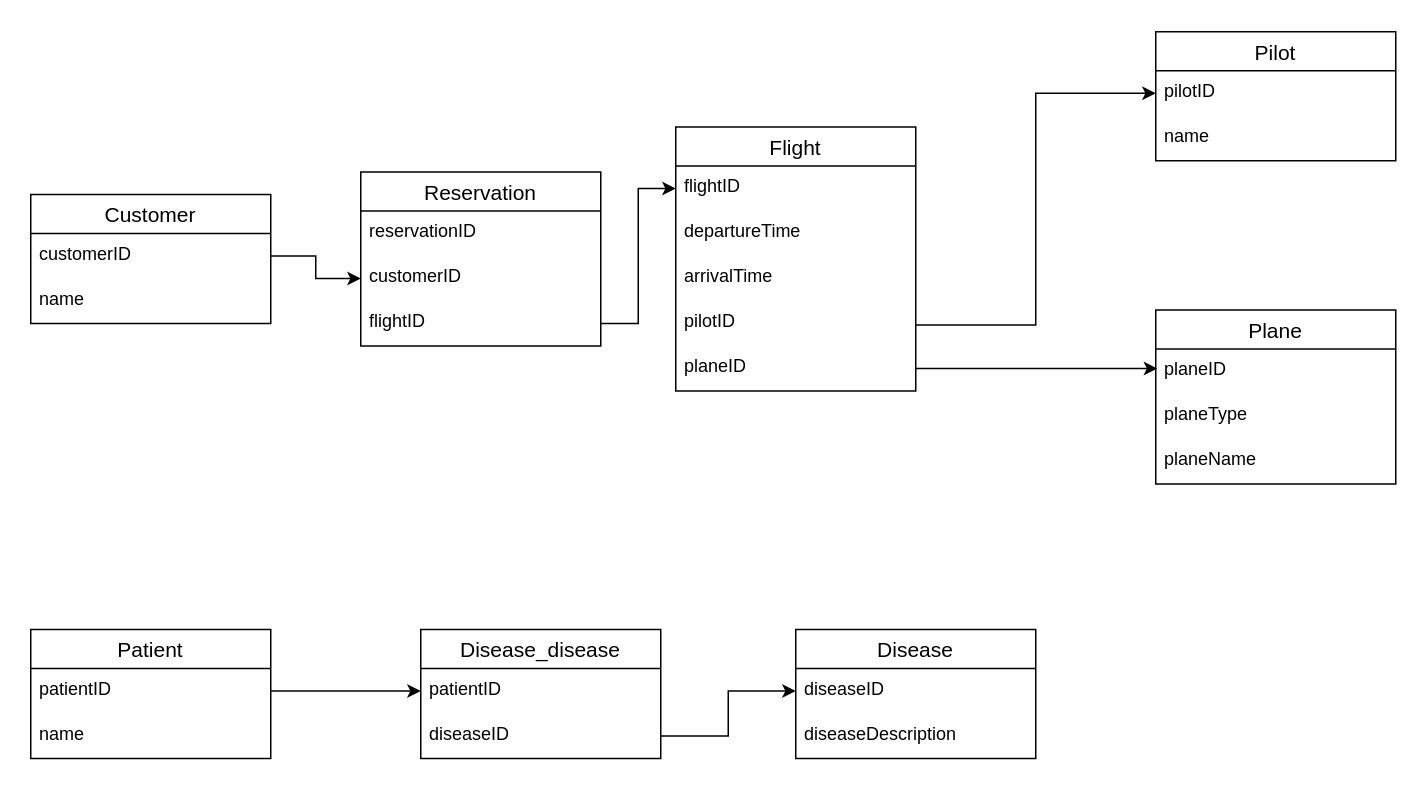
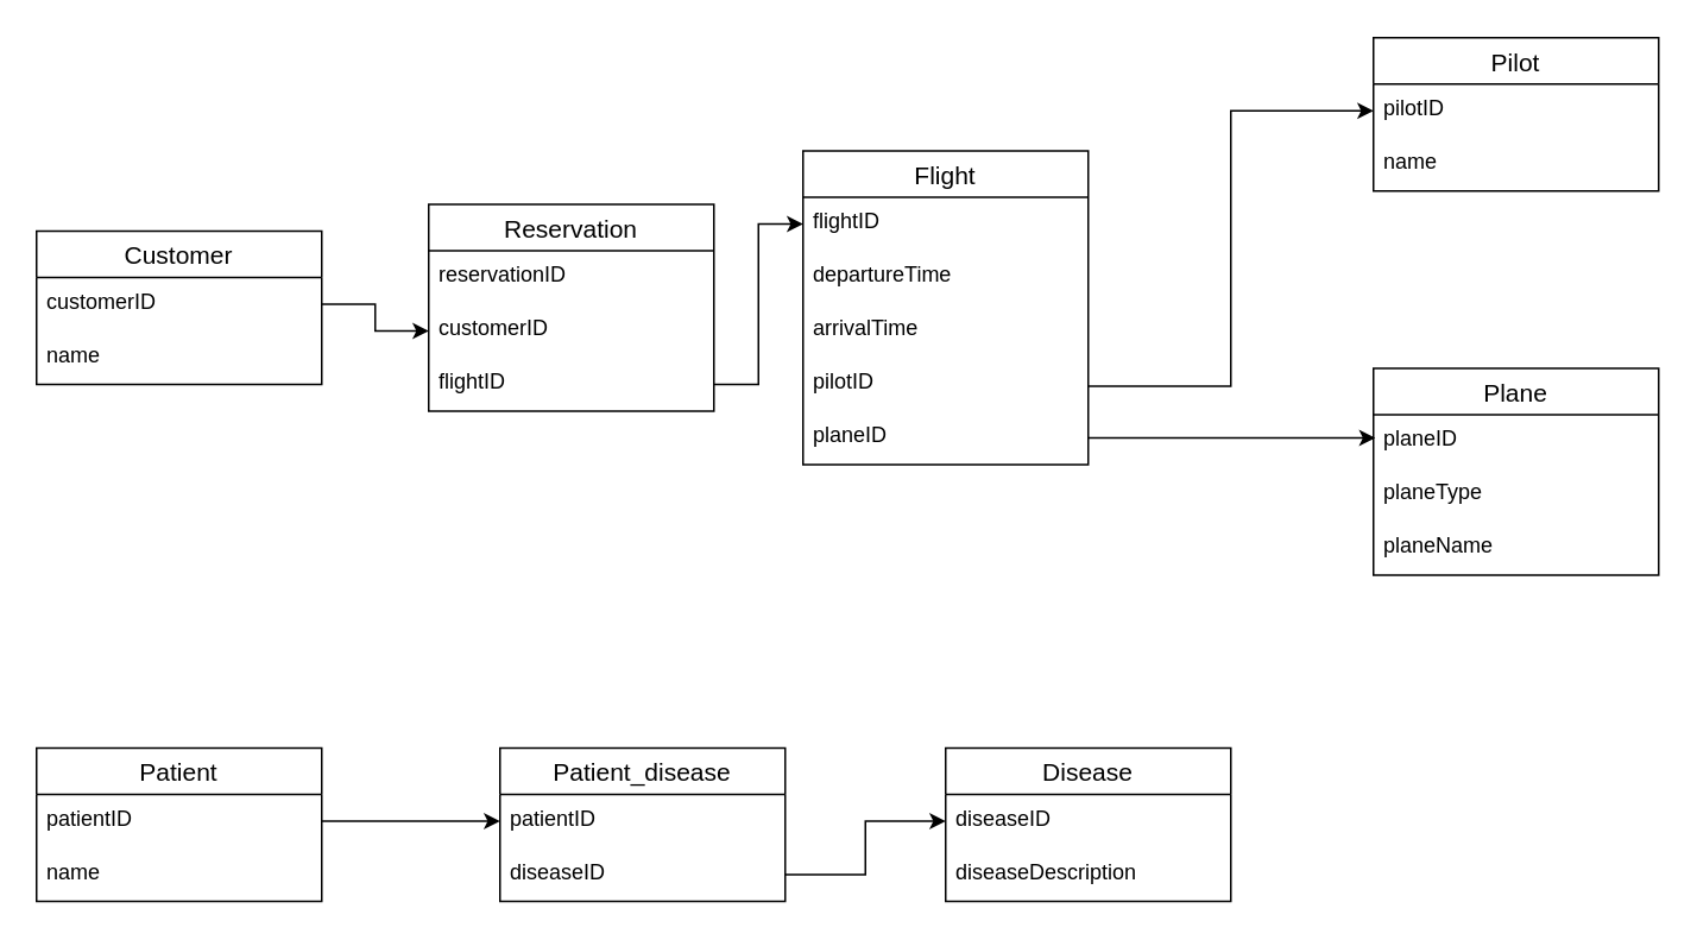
  <mxCell id="0" />
  <mxCell id="1" parent="0" />
  <mxCell id="2" value="Customer" style="swimlane;fontStyle=0;childLayout=stackLayout;horizontal=1;startSize=26;horizontalStack=0;resizeParent=1;resizeParentMax=0;resizeLast=0;collapsible=1;marginBottom=0;align=center;fontSize=14;" vertex="1" parent="1"><mxGeometry x="20" y="129" width="160" height="86" as="geometry" /></mxCell>
  <mxCell id="3" value="customerID" style="text;strokeColor=none;fillColor=none;spacingLeft=4;spacingRight=4;overflow=hidden;rotatable=0;points=[[0,0.5],[1,0.5]];portConstraint=eastwest;fontSize=12;" vertex="1" parent="2"><mxGeometry y="26" width="160" height="30" as="geometry" /></mxCell>
  <mxCell id="4" value="name" style="text;strokeColor=none;fillColor=none;spacingLeft=4;spacingRight=4;overflow=hidden;rotatable=0;points=[[0,0.5],[1,0.5]];portConstraint=eastwest;fontSize=12;" vertex="1" parent="2"><mxGeometry y="56" width="160" height="30" as="geometry" /></mxCell>
  <mxCell id="5" style="edgeStyle=orthogonalEdgeStyle;rounded=0;orthogonalLoop=1;jettySize=auto;html=1;exitX=1;exitY=0.75;exitDx=0;exitDy=0;entryX=0;entryY=0.5;entryDx=0;entryDy=0;" edge="1" parent="1" source="6" target="13"><mxGeometry relative="1" as="geometry" /></mxCell>
  <mxCell id="6" value="Flight" style="swimlane;fontStyle=0;childLayout=stackLayout;horizontal=1;startSize=26;horizontalStack=0;resizeParent=1;resizeParentMax=0;resizeLast=0;collapsible=1;marginBottom=0;align=center;fontSize=14;" vertex="1" parent="1"><mxGeometry x="450" y="84" width="160" height="176" as="geometry" /></mxCell>
  <mxCell id="7" value="flightID" style="text;strokeColor=none;fillColor=none;spacingLeft=4;spacingRight=4;overflow=hidden;rotatable=0;points=[[0,0.5],[1,0.5]];portConstraint=eastwest;fontSize=12;" vertex="1" parent="6"><mxGeometry y="26" width="160" height="30" as="geometry" /></mxCell>
  <mxCell id="8" value="departureTime" style="text;strokeColor=none;fillColor=none;spacingLeft=4;spacingRight=4;overflow=hidden;rotatable=0;points=[[0,0.5],[1,0.5]];portConstraint=eastwest;fontSize=12;" vertex="1" parent="6"><mxGeometry y="56" width="160" height="30" as="geometry" /></mxCell>
  <mxCell id="9" value="arrivalTime" style="text;strokeColor=none;fillColor=none;spacingLeft=4;spacingRight=4;overflow=hidden;rotatable=0;points=[[0,0.5],[1,0.5]];portConstraint=eastwest;fontSize=12;" vertex="1" parent="6"><mxGeometry y="86" width="160" height="30" as="geometry" /></mxCell>
  <mxCell id="10" value="pilotID" style="text;strokeColor=none;fillColor=none;spacingLeft=4;spacingRight=4;overflow=hidden;rotatable=0;points=[[0,0.5],[1,0.5]];portConstraint=eastwest;fontSize=12;" vertex="1" parent="6"><mxGeometry y="116" width="160" height="30" as="geometry" /></mxCell>
  <mxCell id="11" value="planeID" style="text;strokeColor=none;fillColor=none;spacingLeft=4;spacingRight=4;overflow=hidden;rotatable=0;points=[[0,0.5],[1,0.5]];portConstraint=eastwest;fontSize=12;" vertex="1" parent="6"><mxGeometry y="146" width="160" height="30" as="geometry" /></mxCell>
  <mxCell id="12" value="Pilot" style="swimlane;fontStyle=0;childLayout=stackLayout;horizontal=1;startSize=26;horizontalStack=0;resizeParent=1;resizeParentMax=0;resizeLast=0;collapsible=1;marginBottom=0;align=center;fontSize=14;" vertex="1" parent="1"><mxGeometry x="770" y="20.5" width="160" height="86" as="geometry" /></mxCell>
  <mxCell id="13" value="pilotID" style="text;strokeColor=none;fillColor=none;spacingLeft=4;spacingRight=4;overflow=hidden;rotatable=0;points=[[0,0.5],[1,0.5]];portConstraint=eastwest;fontSize=12;" vertex="1" parent="12"><mxGeometry y="26" width="160" height="30" as="geometry" /></mxCell>
  <mxCell id="14" value="name" style="text;strokeColor=none;fillColor=none;spacingLeft=4;spacingRight=4;overflow=hidden;rotatable=0;points=[[0,0.5],[1,0.5]];portConstraint=eastwest;fontSize=12;" vertex="1" parent="12"><mxGeometry y="56" width="160" height="30" as="geometry" /></mxCell>
  <mxCell id="15" value="Reservation" style="swimlane;fontStyle=0;childLayout=stackLayout;horizontal=1;startSize=26;horizontalStack=0;resizeParent=1;resizeParentMax=0;resizeLast=0;collapsible=1;marginBottom=0;align=center;fontSize=14;" vertex="1" parent="1"><mxGeometry x="240" y="114" width="160" height="116" as="geometry" /></mxCell>
  <mxCell id="16" value="reservationID" style="text;strokeColor=none;fillColor=none;spacingLeft=4;spacingRight=4;overflow=hidden;rotatable=0;points=[[0,0.5],[1,0.5]];portConstraint=eastwest;fontSize=12;" vertex="1" parent="15"><mxGeometry y="26" width="160" height="30" as="geometry" /></mxCell>
  <mxCell id="17" value="customerID" style="text;strokeColor=none;fillColor=none;spacingLeft=4;spacingRight=4;overflow=hidden;rotatable=0;points=[[0,0.5],[1,0.5]];portConstraint=eastwest;fontSize=12;" vertex="1" parent="15"><mxGeometry y="56" width="160" height="30" as="geometry" /></mxCell>
  <mxCell id="18" value="flightID" style="text;strokeColor=none;fillColor=none;spacingLeft=4;spacingRight=4;overflow=hidden;rotatable=0;points=[[0,0.5],[1,0.5]];portConstraint=eastwest;fontSize=12;" vertex="1" parent="15"><mxGeometry y="86" width="160" height="30" as="geometry" /></mxCell>
  <mxCell id="19" value="Plane" style="swimlane;fontStyle=0;childLayout=stackLayout;horizontal=1;startSize=26;horizontalStack=0;resizeParent=1;resizeParentMax=0;resizeLast=0;collapsible=1;marginBottom=0;align=center;fontSize=14;" vertex="1" parent="1"><mxGeometry x="770" y="206" width="160" height="116" as="geometry" /></mxCell>
  <mxCell id="20" value="planeID" style="text;strokeColor=none;fillColor=none;spacingLeft=4;spacingRight=4;overflow=hidden;rotatable=0;points=[[0,0.5],[1,0.5]];portConstraint=eastwest;fontSize=12;" vertex="1" parent="19"><mxGeometry y="26" width="160" height="30" as="geometry" /></mxCell>
  <mxCell id="21" value="planeType" style="text;strokeColor=none;fillColor=none;spacingLeft=4;spacingRight=4;overflow=hidden;rotatable=0;points=[[0,0.5],[1,0.5]];portConstraint=eastwest;fontSize=12;" vertex="1" parent="19"><mxGeometry y="56" width="160" height="30" as="geometry" /></mxCell>
  <mxCell id="22" value="planeName" style="text;strokeColor=none;fillColor=none;spacingLeft=4;spacingRight=4;overflow=hidden;rotatable=0;points=[[0,0.5],[1,0.5]];portConstraint=eastwest;fontSize=12;" vertex="1" parent="19"><mxGeometry y="86" width="160" height="30" as="geometry" /></mxCell>
  <mxCell id="23" style="edgeStyle=orthogonalEdgeStyle;rounded=0;orthogonalLoop=1;jettySize=auto;html=1;exitX=1;exitY=0.5;exitDx=0;exitDy=0;entryX=0;entryY=0.5;entryDx=0;entryDy=0;" edge="1" parent="1" source="3" target="17"><mxGeometry relative="1" as="geometry" /></mxCell>
  <mxCell id="24" style="edgeStyle=orthogonalEdgeStyle;rounded=0;orthogonalLoop=1;jettySize=auto;html=1;exitX=1;exitY=0.5;exitDx=0;exitDy=0;entryX=0;entryY=0.5;entryDx=0;entryDy=0;" edge="1" parent="1" source="18" target="7"><mxGeometry relative="1" as="geometry" /></mxCell>
  <mxCell id="25" style="edgeStyle=orthogonalEdgeStyle;rounded=0;orthogonalLoop=1;jettySize=auto;html=1;exitX=1;exitY=0.5;exitDx=0;exitDy=0;" edge="1" parent="1" source="11"><mxGeometry relative="1" as="geometry"><mxPoint x="771" y="245" as="targetPoint" /><Array as="points"><mxPoint x="771" y="245" /></Array></mxGeometry></mxCell>
  <mxCell id="26" value="Patient" style="swimlane;fontStyle=0;childLayout=stackLayout;horizontal=1;startSize=26;horizontalStack=0;resizeParent=1;resizeParentMax=0;resizeLast=0;collapsible=1;marginBottom=0;align=center;fontSize=14;" vertex="1" parent="1"><mxGeometry x="20" y="419" width="160" height="86" as="geometry" /></mxCell>
  <mxCell id="27" value="patientID" style="text;strokeColor=none;fillColor=none;spacingLeft=4;spacingRight=4;overflow=hidden;rotatable=0;points=[[0,0.5],[1,0.5]];portConstraint=eastwest;fontSize=12;" vertex="1" parent="26"><mxGeometry y="26" width="160" height="30" as="geometry" /></mxCell>
  <mxCell id="28" value="name" style="text;strokeColor=none;fillColor=none;spacingLeft=4;spacingRight=4;overflow=hidden;rotatable=0;points=[[0,0.5],[1,0.5]];portConstraint=eastwest;fontSize=12;" vertex="1" parent="26"><mxGeometry y="56" width="160" height="30" as="geometry" /></mxCell>
  <mxCell id="29" value="Disease" style="swimlane;fontStyle=0;childLayout=stackLayout;horizontal=1;startSize=26;horizontalStack=0;resizeParent=1;resizeParentMax=0;resizeLast=0;collapsible=1;marginBottom=0;align=center;fontSize=14;" vertex="1" parent="1"><mxGeometry x="530" y="419" width="160" height="86" as="geometry" /></mxCell>
  <mxCell id="30" value="diseaseID" style="text;strokeColor=none;fillColor=none;spacingLeft=4;spacingRight=4;overflow=hidden;rotatable=0;points=[[0,0.5],[1,0.5]];portConstraint=eastwest;fontSize=12;" vertex="1" parent="29"><mxGeometry y="26" width="160" height="30" as="geometry" /></mxCell>
  <mxCell id="31" value="diseaseDescription" style="text;strokeColor=none;fillColor=none;spacingLeft=4;spacingRight=4;overflow=hidden;rotatable=0;points=[[0,0.5],[1,0.5]];portConstraint=eastwest;fontSize=12;" vertex="1" parent="29"><mxGeometry y="56" width="160" height="30" as="geometry" /></mxCell>
- <mxCell id="32" value="Disease_disease" style="swimlane;fontStyle=0;childLayout=stackLayout;horizontal=1;startSize=26;horizontalStack=0;resizeParent=1;resizeParentMax=0;resizeLast=0;collapsible=1;marginBottom=0;align=center;fontSize=14;" vertex="1" parent="1"><mxGeometry x="280" y="419" width="160" height="86" as="geometry" /></mxCell>
+ <mxCell id="32" value="Patient_disease" style="swimlane;fontStyle=0;childLayout=stackLayout;horizontal=1;startSize=26;horizontalStack=0;resizeParent=1;resizeParentMax=0;resizeLast=0;collapsible=1;marginBottom=0;align=center;fontSize=14;" vertex="1" parent="1"><mxGeometry x="280" y="419" width="160" height="86" as="geometry" /></mxCell>
  <mxCell id="33" value="patientID" style="text;strokeColor=none;fillColor=none;spacingLeft=4;spacingRight=4;overflow=hidden;rotatable=0;points=[[0,0.5],[1,0.5]];portConstraint=eastwest;fontSize=12;" vertex="1" parent="32"><mxGeometry y="26" width="160" height="30" as="geometry" /></mxCell>
  <mxCell id="34" value="diseaseID" style="text;strokeColor=none;fillColor=none;spacingLeft=4;spacingRight=4;overflow=hidden;rotatable=0;points=[[0,0.5],[1,0.5]];portConstraint=eastwest;fontSize=12;" vertex="1" parent="32"><mxGeometry y="56" width="160" height="30" as="geometry" /></mxCell>
  <mxCell id="35" style="edgeStyle=orthogonalEdgeStyle;rounded=0;orthogonalLoop=1;jettySize=auto;html=1;exitX=1;exitY=0.5;exitDx=0;exitDy=0;entryX=0;entryY=0.5;entryDx=0;entryDy=0;" edge="1" parent="1" source="27" target="33"><mxGeometry relative="1" as="geometry" /></mxCell>
  <mxCell id="36" style="edgeStyle=orthogonalEdgeStyle;rounded=0;orthogonalLoop=1;jettySize=auto;html=1;exitX=1;exitY=0.5;exitDx=0;exitDy=0;entryX=0;entryY=0.5;entryDx=0;entryDy=0;" edge="1" parent="1" source="34" target="30"><mxGeometry relative="1" as="geometry" /></mxCell>
